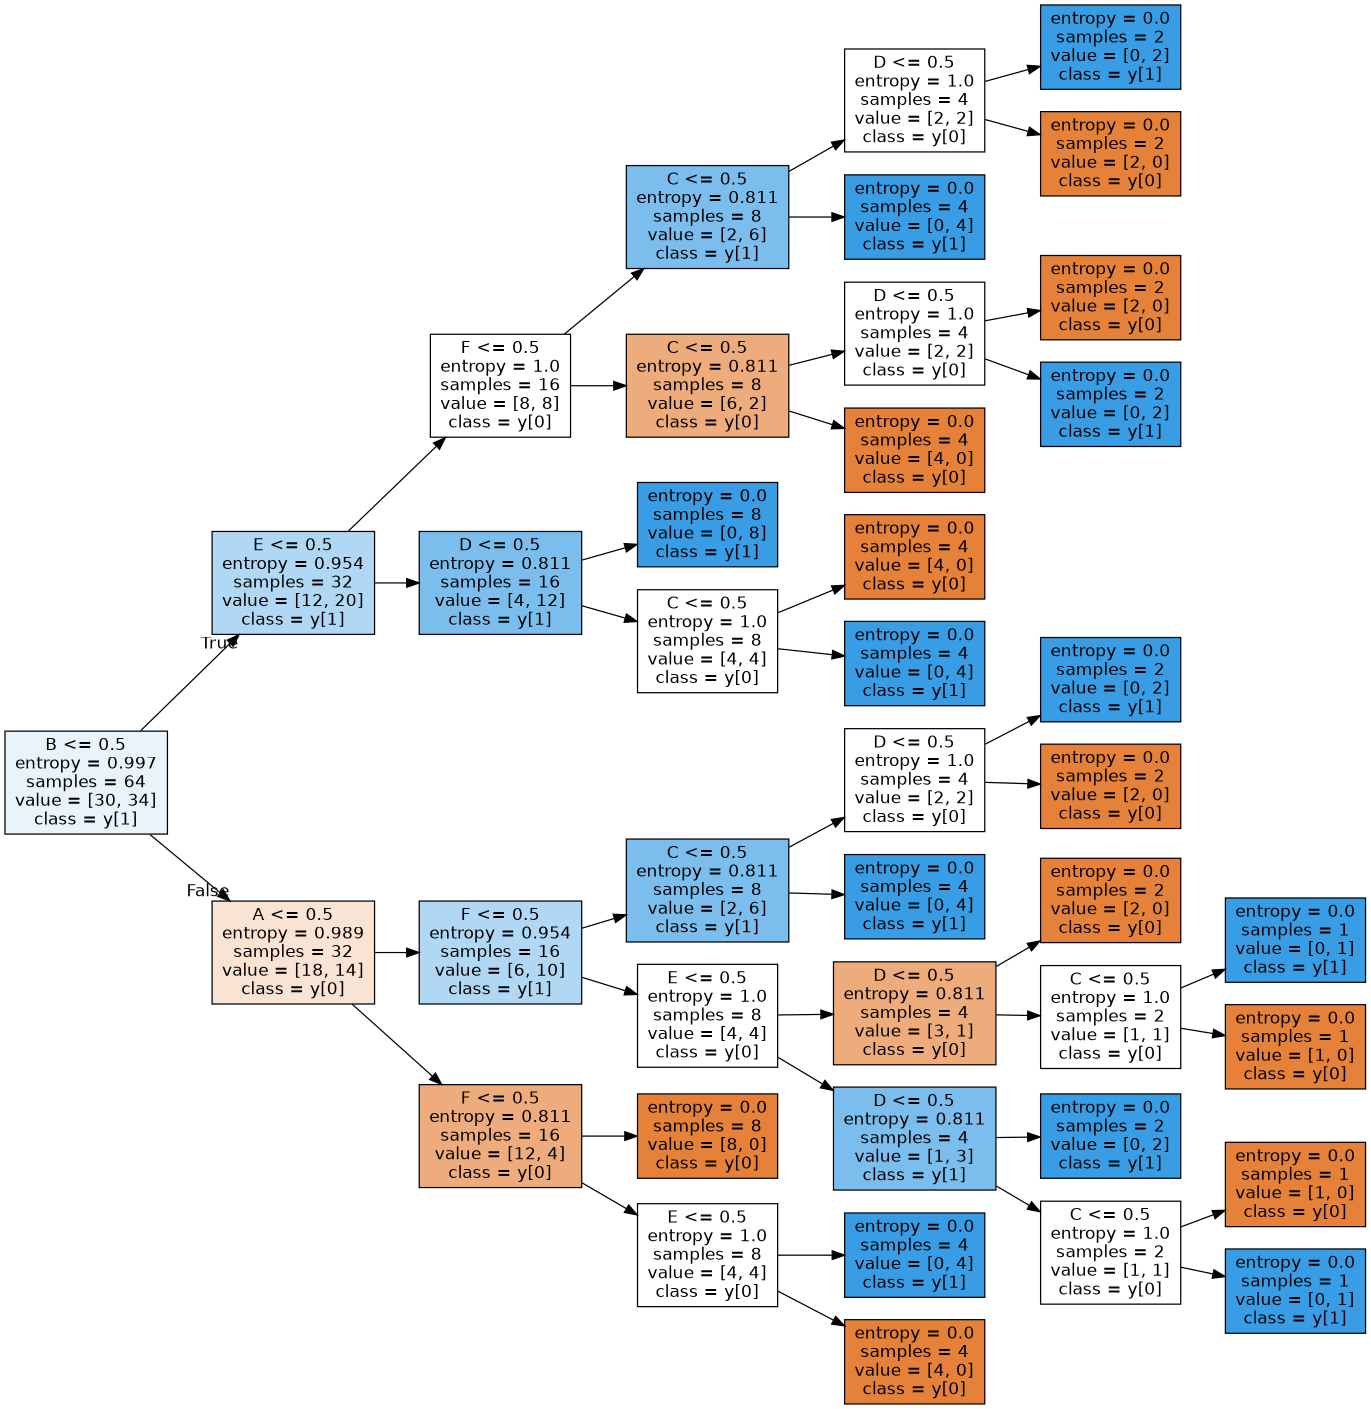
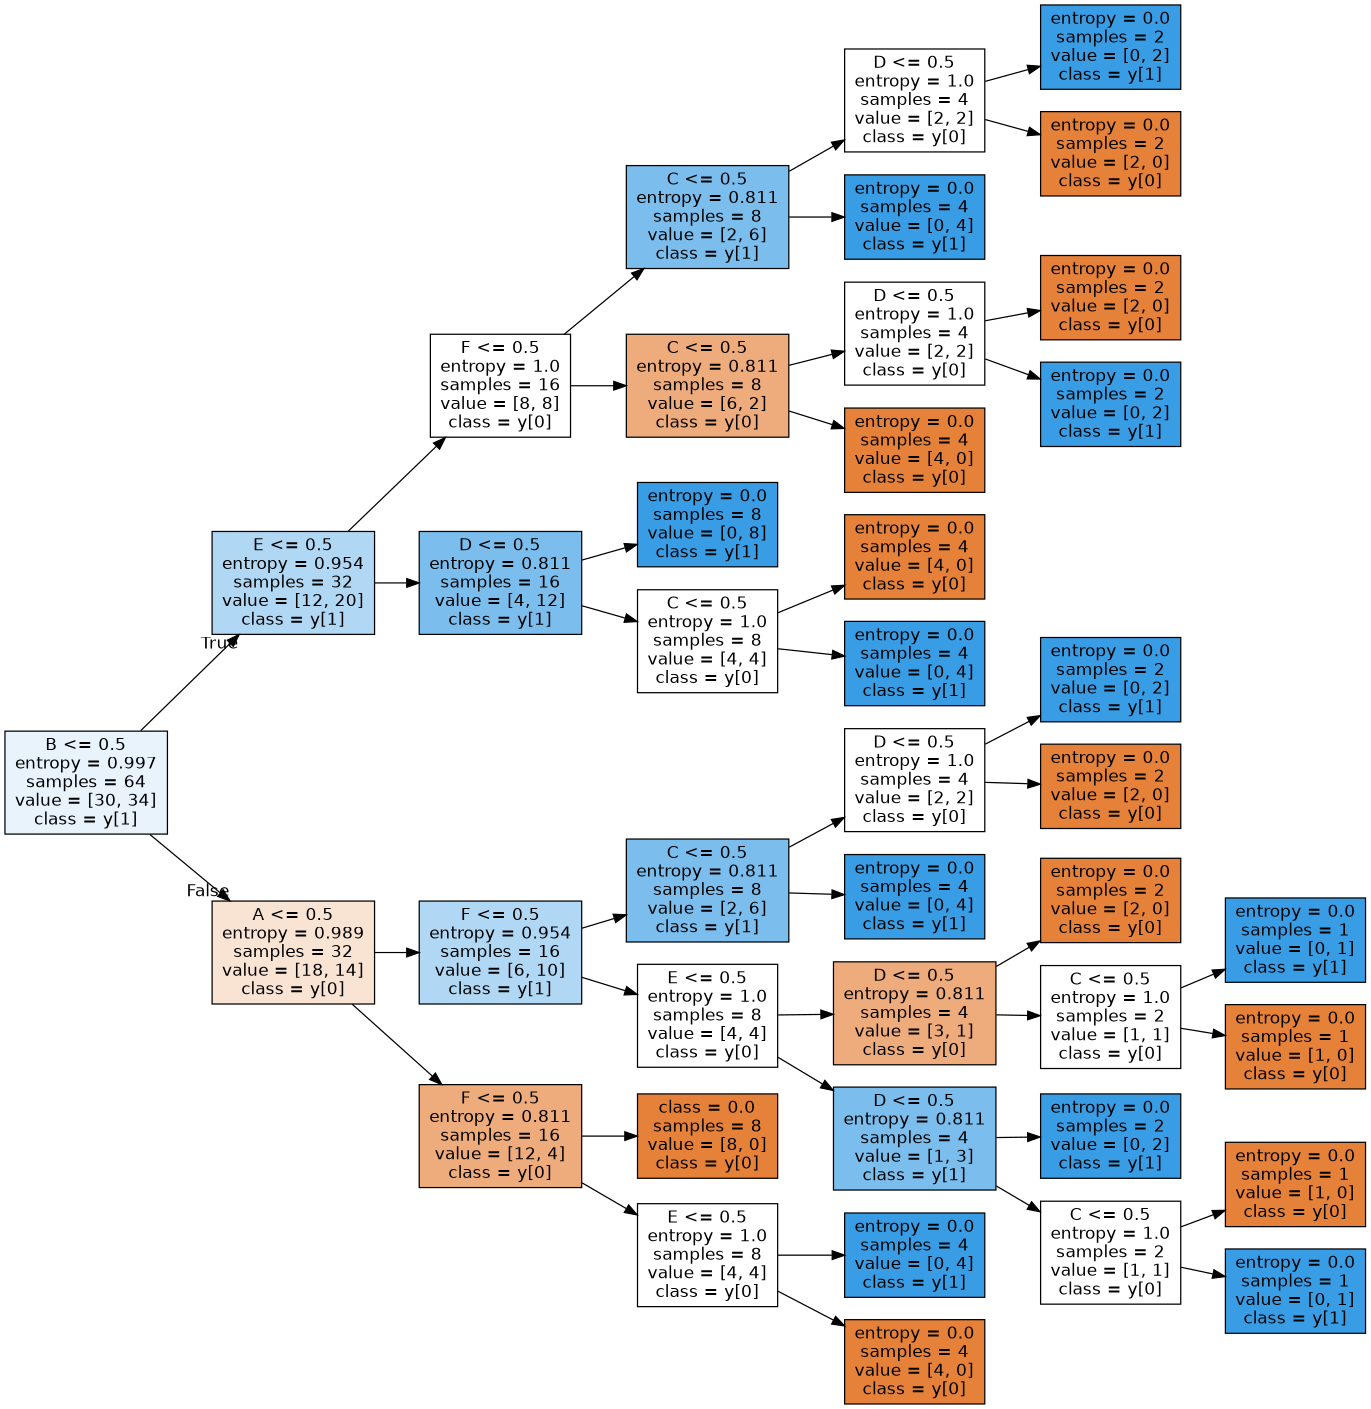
  digraph {
    rankdir=LR
    node [color=black fillcolor="#399de5" fontname=helvetica shape=box style=filled]
    edge [fontname=helvetica]
    n1 [fillcolor="#e8f3fc" label="B <= 0.5\nentropy = 0.997\nsamples = 64\nvalue = [30, 34]\nclass = y[1]"]
    n2 [fillcolor="#b0d8f5" label="E <= 0.5\nentropy = 0.954\nsamples = 32\nvalue = [12, 20]\nclass = y[1]"]
    n3 [fillcolor="#f9e3d3" label="A <= 0.5\nentropy = 0.989\nsamples = 32\nvalue = [18, 14]\nclass = y[0]"]
    n4 [fillcolor="#ffffff" label="F <= 0.5\nentropy = 1.0\nsamples = 16\nvalue = [8, 8]\nclass = y[0]"]
    n5 [fillcolor="#7bbeee" label="D <= 0.5\nentropy = 0.811\nsamples = 16\nvalue = [4, 12]\nclass = y[1]"]
    n6 [fillcolor="#7bbeee" label="C <= 0.5\nentropy = 0.811\nsamples = 8\nvalue = [2, 6]\nclass = y[1]"]
    n7 [fillcolor="#eeab7b" label="C <= 0.5\nentropy = 0.811\nsamples = 8\nvalue = [6, 2]\nclass = y[0]"]
    n8 [fillcolor="#ffffff" label="D <= 0.5\nentropy = 1.0\nsamples = 4\nvalue = [2, 2]\nclass = y[0]"]
    n9 [label="entropy = 0.0\nsamples = 4\nvalue = [0, 4]\nclass = y[1]"]
    n10 [label="entropy = 0.0\nsamples = 2\nvalue = [0, 2]\nclass = y[1]"]
    n11 [fillcolor="#e58139" label="entropy = 0.0\nsamples = 2\nvalue = [2, 0]\nclass = y[0]"]
    n12 [fillcolor="#ffffff" label="D <= 0.5\nentropy = 1.0\nsamples = 4\nvalue = [2, 2]\nclass = y[0]"]
    n13 [fillcolor="#e58139" label="entropy = 0.0\nsamples = 4\nvalue = [4, 0]\nclass = y[0]"]
    n14 [fillcolor="#e58139" label="entropy = 0.0\nsamples = 2\nvalue = [2, 0]\nclass = y[0]"]
    n15 [label="entropy = 0.0\nsamples = 2\nvalue = [0, 2]\nclass = y[1]"]
    n16 [label="entropy = 0.0\nsamples = 8\nvalue = [0, 8]\nclass = y[1]"]
    n17 [fillcolor="#ffffff" label="C <= 0.5\nentropy = 1.0\nsamples = 8\nvalue = [4, 4]\nclass = y[0]"]
    n18 [fillcolor="#e58139" label="entropy = 0.0\nsamples = 4\nvalue = [4, 0]\nclass = y[0]"]
    n19 [label="entropy = 0.0\nsamples = 4\nvalue = [0, 4]\nclass = y[1]"]
    n20 [fillcolor="#b0d8f5" label="F <= 0.5\nentropy = 0.954\nsamples = 16\nvalue = [6, 10]\nclass = y[1]"]
    n21 [fillcolor="#eeab7b" label="F <= 0.5\nentropy = 0.811\nsamples = 16\nvalue = [12, 4]\nclass = y[0]"]
    n22 [fillcolor="#7bbeee" label="C <= 0.5\nentropy = 0.811\nsamples = 8\nvalue = [2, 6]\nclass = y[1]"]
    n23 [fillcolor="#ffffff" label="E <= 0.5\nentropy = 1.0\nsamples = 8\nvalue = [4, 4]\nclass = y[0]"]
    n24 [fillcolor="#ffffff" label="D <= 0.5\nentropy = 1.0\nsamples = 4\nvalue = [2, 2]\nclass = y[0]"]
    n25 [label="entropy = 0.0\nsamples = 4\nvalue = [0, 4]\nclass = y[1]"]
    n26 [label="entropy = 0.0\nsamples = 2\nvalue = [0, 2]\nclass = y[1]"]
    n27 [fillcolor="#e58139" label="entropy = 0.0\nsamples = 2\nvalue = [2, 0]\nclass = y[0]"]
    n28 [fillcolor="#eeab7b" label="D <= 0.5\nentropy = 0.811\nsamples = 4\nvalue = [3, 1]\nclass = y[0]"]
    n29 [fillcolor="#7bbeee" label="D <= 0.5\nentropy = 0.811\nsamples = 4\nvalue = [1, 3]\nclass = y[1]"]
    n30 [fillcolor="#e58139" label="entropy = 0.0\nsamples = 2\nvalue = [2, 0]\nclass = y[0]"]
    n31 [fillcolor="#ffffff" label="C <= 0.5\nentropy = 1.0\nsamples = 2\nvalue = [1, 1]\nclass = y[0]"]
    n32 [label="entropy = 0.0\nsamples = 1\nvalue = [0, 1]\nclass = y[1]"]
    n33 [fillcolor="#e58139" label="entropy = 0.0\nsamples = 1\nvalue = [1, 0]\nclass = y[0]"]
    n34 [label="entropy = 0.0\nsamples = 2\nvalue = [0, 2]\nclass = y[1]"]
    n35 [fillcolor="#ffffff" label="C <= 0.5\nentropy = 1.0\nsamples = 2\nvalue = [1, 1]\nclass = y[0]"]
    n36 [fillcolor="#e58139" label="entropy = 0.0\nsamples = 1\nvalue = [1, 0]\nclass = y[0]"]
    n37 [label="entropy = 0.0\nsamples = 1\nvalue = [0, 1]\nclass = y[1]"]
-   n38 [fillcolor="#e58139" label="entropy = 0.0\nsamples = 8\nvalue = [8, 0]\nclass = y[0]"]
+   n38 [fillcolor="#e58139" label="class = 0.0\nsamples = 8\nvalue = [8, 0]\nclass = y[0]"]
    n39 [fillcolor="#ffffff" label="E <= 0.5\nentropy = 1.0\nsamples = 8\nvalue = [4, 4]\nclass = y[0]"]
    n40 [label="entropy = 0.0\nsamples = 4\nvalue = [0, 4]\nclass = y[1]"]
    n41 [fillcolor="#e58139" label="entropy = 0.0\nsamples = 4\nvalue = [4, 0]\nclass = y[0]"]
    n1 -> n2 [headlabel=True labelangle=45 labeldistance=2.5]
    n1 -> n3 [headlabel=False labelangle=-45 labeldistance=2.5]
    n2 -> n4
    n2 -> n5
    n3 -> n20
    n3 -> n21
    n4 -> n6
    n4 -> n7
    n5 -> n16
    n5 -> n17
    n6 -> n8
    n6 -> n9
    n7 -> n12
    n7 -> n13
    n8 -> n10
    n8 -> n11
    n12 -> n14
    n12 -> n15
    n17 -> n18
    n17 -> n19
    n20 -> n22
    n20 -> n23
    n21 -> n38
    n21 -> n39
    n22 -> n24
    n22 -> n25
    n23 -> n28
    n23 -> n29
    n24 -> n26
    n24 -> n27
    n28 -> n30
    n28 -> n31
    n29 -> n34
    n29 -> n35
    n31 -> n32
    n31 -> n33
    n35 -> n36
    n35 -> n37
    n39 -> n40
    n39 -> n41
  }
